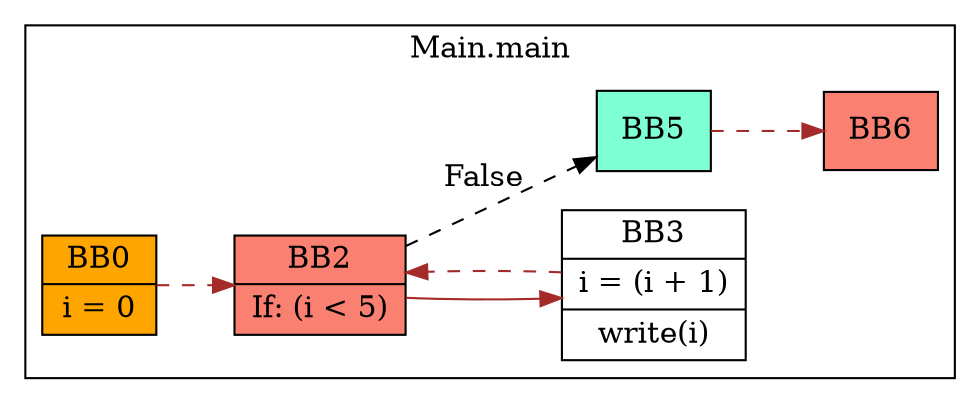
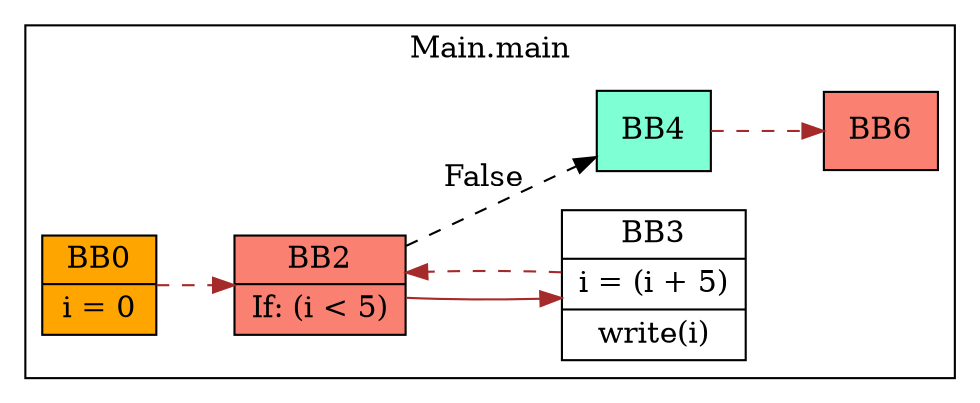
  digraph {
    rankdir=LR
    node [fillcolor=salmon shape=record style=filled]
    edge [color=brown style=dashed]
    n1 [fillcolor=orange label="BB0|i = 0"]
    n2 [label="BB2|If: (i \< 5)"]
-   n3 [fillcolor=white label="BB3|i = (i + 1)|write(i)"]
-   n4 [fillcolor=aquamarine label=BB5]
+   n3 [fillcolor=white label="BB3|i = (i + 5)|write(i)"]
+   n4 [fillcolor=aquamarine label=BB4]
    n5 [label=BB6]
    subgraph cluster_1 {
      label="Main.main"
      n1
      n2
      n3
      n4
      n5
    }
    n1 -> n2
    n2 -> n3 [style=solid]
    n2 -> n4 [color=black label=False]
    n3 -> n2
    n4 -> n5
  }
